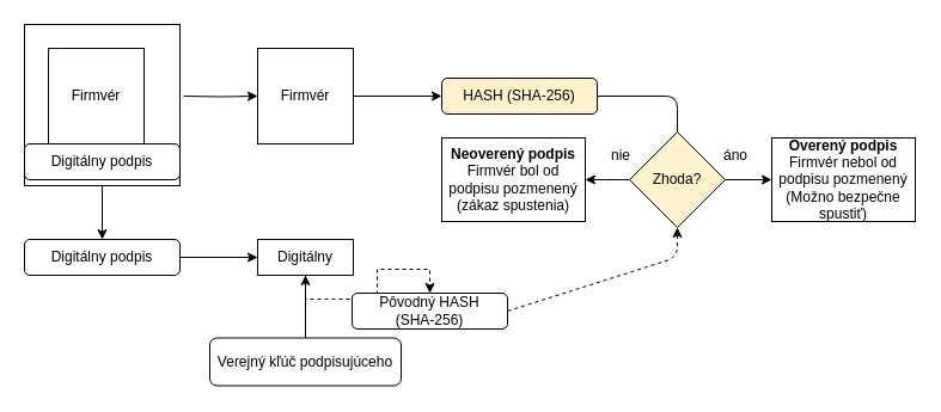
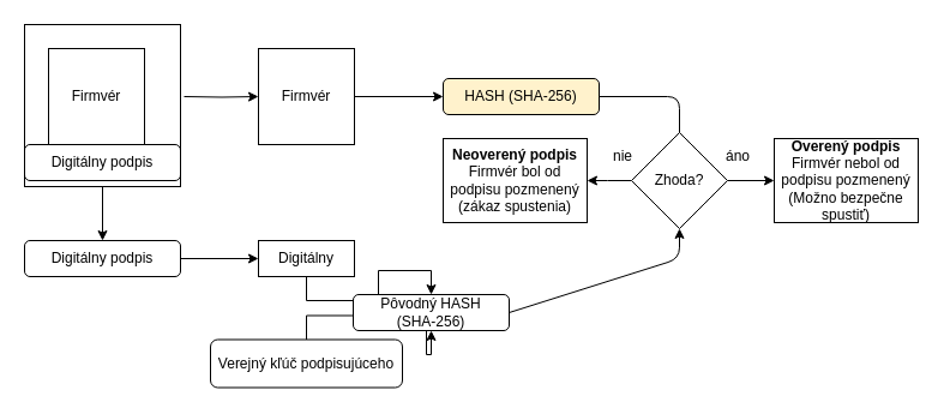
  <mxCell id="0" />
  <mxCell id="1" parent="0" />
  <mxCell id="2" value="Digitálny podpis" style="rounded=1;whiteSpace=wrap;html=1;" parent="1" vertex="1"><mxGeometry x="20" y="120" width="130" height="30" as="geometry" /></mxCell>
  <mxCell id="3" value="Firmvér" style="whiteSpace=wrap;html=1;aspect=fixed;" parent="1" vertex="1"><mxGeometry x="40" y="40" width="80" height="80" as="geometry" /></mxCell>
  <mxCell id="4" value="" style="edgeStyle=orthogonalEdgeStyle;rounded=0;orthogonalLoop=1;jettySize=auto;html=1;" parent="1" source="6" target="7" edge="1"><mxGeometry relative="1" as="geometry" /></mxCell>
  <mxCell id="5" value="" style="edgeStyle=orthogonalEdgeStyle;rounded=0;orthogonalLoop=1;jettySize=auto;html=1;" parent="1" target="9" edge="1"><mxGeometry relative="1" as="geometry"><mxPoint x="153" y="80" as="sourcePoint" /></mxGeometry></mxCell>
  <mxCell id="6" value="" style="rounded=0;whiteSpace=wrap;html=1;fillColor=none;" parent="1" vertex="1"><mxGeometry x="20" y="20" width="130" height="135" as="geometry" /></mxCell>
  <mxCell id="7" value="Digitálny podpis" style="rounded=1;whiteSpace=wrap;html=1;" parent="1" vertex="1"><mxGeometry x="20" y="200" width="130" height="30" as="geometry" /></mxCell>
  <mxCell id="8" value="" style="edgeStyle=orthogonalEdgeStyle;rounded=0;orthogonalLoop=1;jettySize=auto;html=1;" parent="1" source="9" target="10" edge="1"><mxGeometry relative="1" as="geometry" /></mxCell>
  <mxCell id="9" value="Firmvér" style="whiteSpace=wrap;html=1;aspect=fixed;" parent="1" vertex="1"><mxGeometry x="215" y="40" width="80" height="80" as="geometry" /></mxCell>
  <mxCell id="10" value="HASH (SHA-256)" style="rounded=1;whiteSpace=wrap;html=1;fillColor=#fff2cc;" parent="1" vertex="1"><mxGeometry x="369" y="65" width="130" height="30" as="geometry" /></mxCell>
- <mxCell id="11" value="" style="edgeStyle=orthogonalEdgeStyle;rounded=0;orthogonalLoop=1;jettySize=auto;html=1;" parent="1" source="12" target="14" edge="1"><mxGeometry relative="1" as="geometry" /></mxCell>
+ <mxCell id="11" value="" style="edgeStyle=orthogonalEdgeStyle;rounded=0;orthogonalLoop=1;jettySize=auto;html=1;" parent="1" source="12" target="16" edge="1"><mxGeometry relative="1" as="geometry" /></mxCell>
  <mxCell id="12" value="Verejný kľúč podpisujúceho" style="rounded=1;whiteSpace=wrap;html=1;" parent="1" vertex="1"><mxGeometry x="175" y="282.5" width="160" height="40" as="geometry" /></mxCell>
- <mxCell id="13" value="" style="edgeStyle=orthogonalEdgeStyle;rounded=0;orthogonalLoop=1;jettySize=auto;html=1;dashed=1;" parent="1" source="14" target="16" edge="1"><mxGeometry relative="1" as="geometry" /></mxCell>
+ <mxCell id="13" value="" style="edgeStyle=orthogonalEdgeStyle;rounded=0;orthogonalLoop=1;jettySize=auto;html=1;" parent="1" source="14" target="16" edge="1"><mxGeometry relative="1" as="geometry" /></mxCell>
  <mxCell id="14" value="Digitálny" style="rounded=0;whiteSpace=wrap;html=1;" parent="1" vertex="1"><mxGeometry x="215" y="200" width="80" height="30" as="geometry" /></mxCell>
  <mxCell id="15" value="" style="endArrow=classic;html=1;exitX=1;exitY=0.5;exitDx=0;exitDy=0;entryX=0;entryY=0.5;entryDx=0;entryDy=0;" parent="1" source="7" target="14" edge="1"><mxGeometry width="50" height="50" relative="1" as="geometry"><mxPoint x="375" y="100" as="sourcePoint" /><mxPoint x="425" y="50" as="targetPoint" /></mxGeometry></mxCell>
  <mxCell id="16" value="Pôvodný HASH &lt;br&gt;(SHA-256)" style="rounded=1;whiteSpace=wrap;html=1;" parent="1" vertex="1"><mxGeometry x="294" y="245" width="130" height="30" as="geometry" /></mxCell>
  <mxCell id="17" value="" style="edgeStyle=orthogonalEdgeStyle;rounded=0;orthogonalLoop=1;jettySize=auto;html=1;" parent="1" source="19" edge="1"><mxGeometry relative="1" as="geometry"><mxPoint x="489" y="150" as="targetPoint" /></mxGeometry></mxCell>
  <mxCell id="18" value="" style="edgeStyle=orthogonalEdgeStyle;rounded=0;orthogonalLoop=1;jettySize=auto;html=1;" parent="1" source="19" target="24" edge="1"><mxGeometry relative="1" as="geometry" /></mxCell>
- <mxCell id="19" value="Zhoda?" style="rhombus;whiteSpace=wrap;html=1;fillColor=#fff2cc;" parent="1" vertex="1"><mxGeometry x="526" y="110" width="80" height="80" as="geometry" /></mxCell>
- <mxCell id="20" value="" style="endArrow=classic;html=1;exitX=1;exitY=0.5;exitDx=0;exitDy=0;entryX=0.5;entryY=1;entryDx=0;entryDy=0;dashed=1;" parent="1" source="16" target="19" edge="1"><mxGeometry width="50" height="50" relative="1" as="geometry"><mxPoint x="525" y="100" as="sourcePoint" /><mxPoint x="575" y="50" as="targetPoint" /><Array as="points"><mxPoint x="566" y="215" /></Array></mxGeometry></mxCell>
+ <mxCell id="19" value="Zhoda?" style="rhombus;whiteSpace=wrap;html=1;" parent="1" vertex="1"><mxGeometry x="526" y="110" width="80" height="80" as="geometry" /></mxCell>
+ <mxCell id="20" value="" style="endArrow=classic;html=1;exitX=1;exitY=0.5;exitDx=0;exitDy=0;entryX=0.5;entryY=1;entryDx=0;entryDy=0;" parent="1" source="16" target="19" edge="1"><mxGeometry width="50" height="50" relative="1" as="geometry"><mxPoint x="525" y="100" as="sourcePoint" /><mxPoint x="575" y="50" as="targetPoint" /><Array as="points"><mxPoint x="566" y="215" /></Array></mxGeometry></mxCell>
  <mxCell id="21" value="" style="endArrow=none;html=1;exitX=1;exitY=0.5;exitDx=0;exitDy=0;entryX=0.5;entryY=0;entryDx=0;entryDy=0;" parent="1" source="10" target="19" edge="1"><mxGeometry width="50" height="50" relative="1" as="geometry"><mxPoint x="525" y="100" as="sourcePoint" /><mxPoint x="575" y="50" as="targetPoint" /><Array as="points"><mxPoint x="566" y="80" /></Array></mxGeometry></mxCell>
  <mxCell id="22" value="áno" style="text;html=1;strokeColor=none;fillColor=none;align=center;verticalAlign=middle;whiteSpace=wrap;rounded=0;" parent="1" vertex="1"><mxGeometry x="595" y="120" width="40" height="20" as="geometry" /></mxCell>
  <mxCell id="23" value="nie" style="text;html=1;strokeColor=none;fillColor=none;align=center;verticalAlign=middle;whiteSpace=wrap;rounded=0;" parent="1" vertex="1"><mxGeometry x="499" y="120" width="40" height="20" as="geometry" /></mxCell>
  <mxCell id="24" value="&lt;b&gt;Overený podpis&lt;/b&gt;&lt;br&gt;Firmvér nebol od podpisu pozmenený&lt;br&gt;(Možno bezpečne spustiť)" style="rounded=0;whiteSpace=wrap;html=1;" parent="1" vertex="1"><mxGeometry x="645" y="115" width="120" height="70" as="geometry" /></mxCell>
  <mxCell id="25" value="&lt;b&gt;Neoverený podpis&lt;/b&gt;&lt;br&gt;Firmvér bol od podpisu pozmenený&lt;br&gt;(zákaz spustenia)" style="rounded=0;whiteSpace=wrap;html=1;" vertex="1" parent="1"><mxGeometry x="369" y="115" width="120" height="70" as="geometry" /></mxCell>
